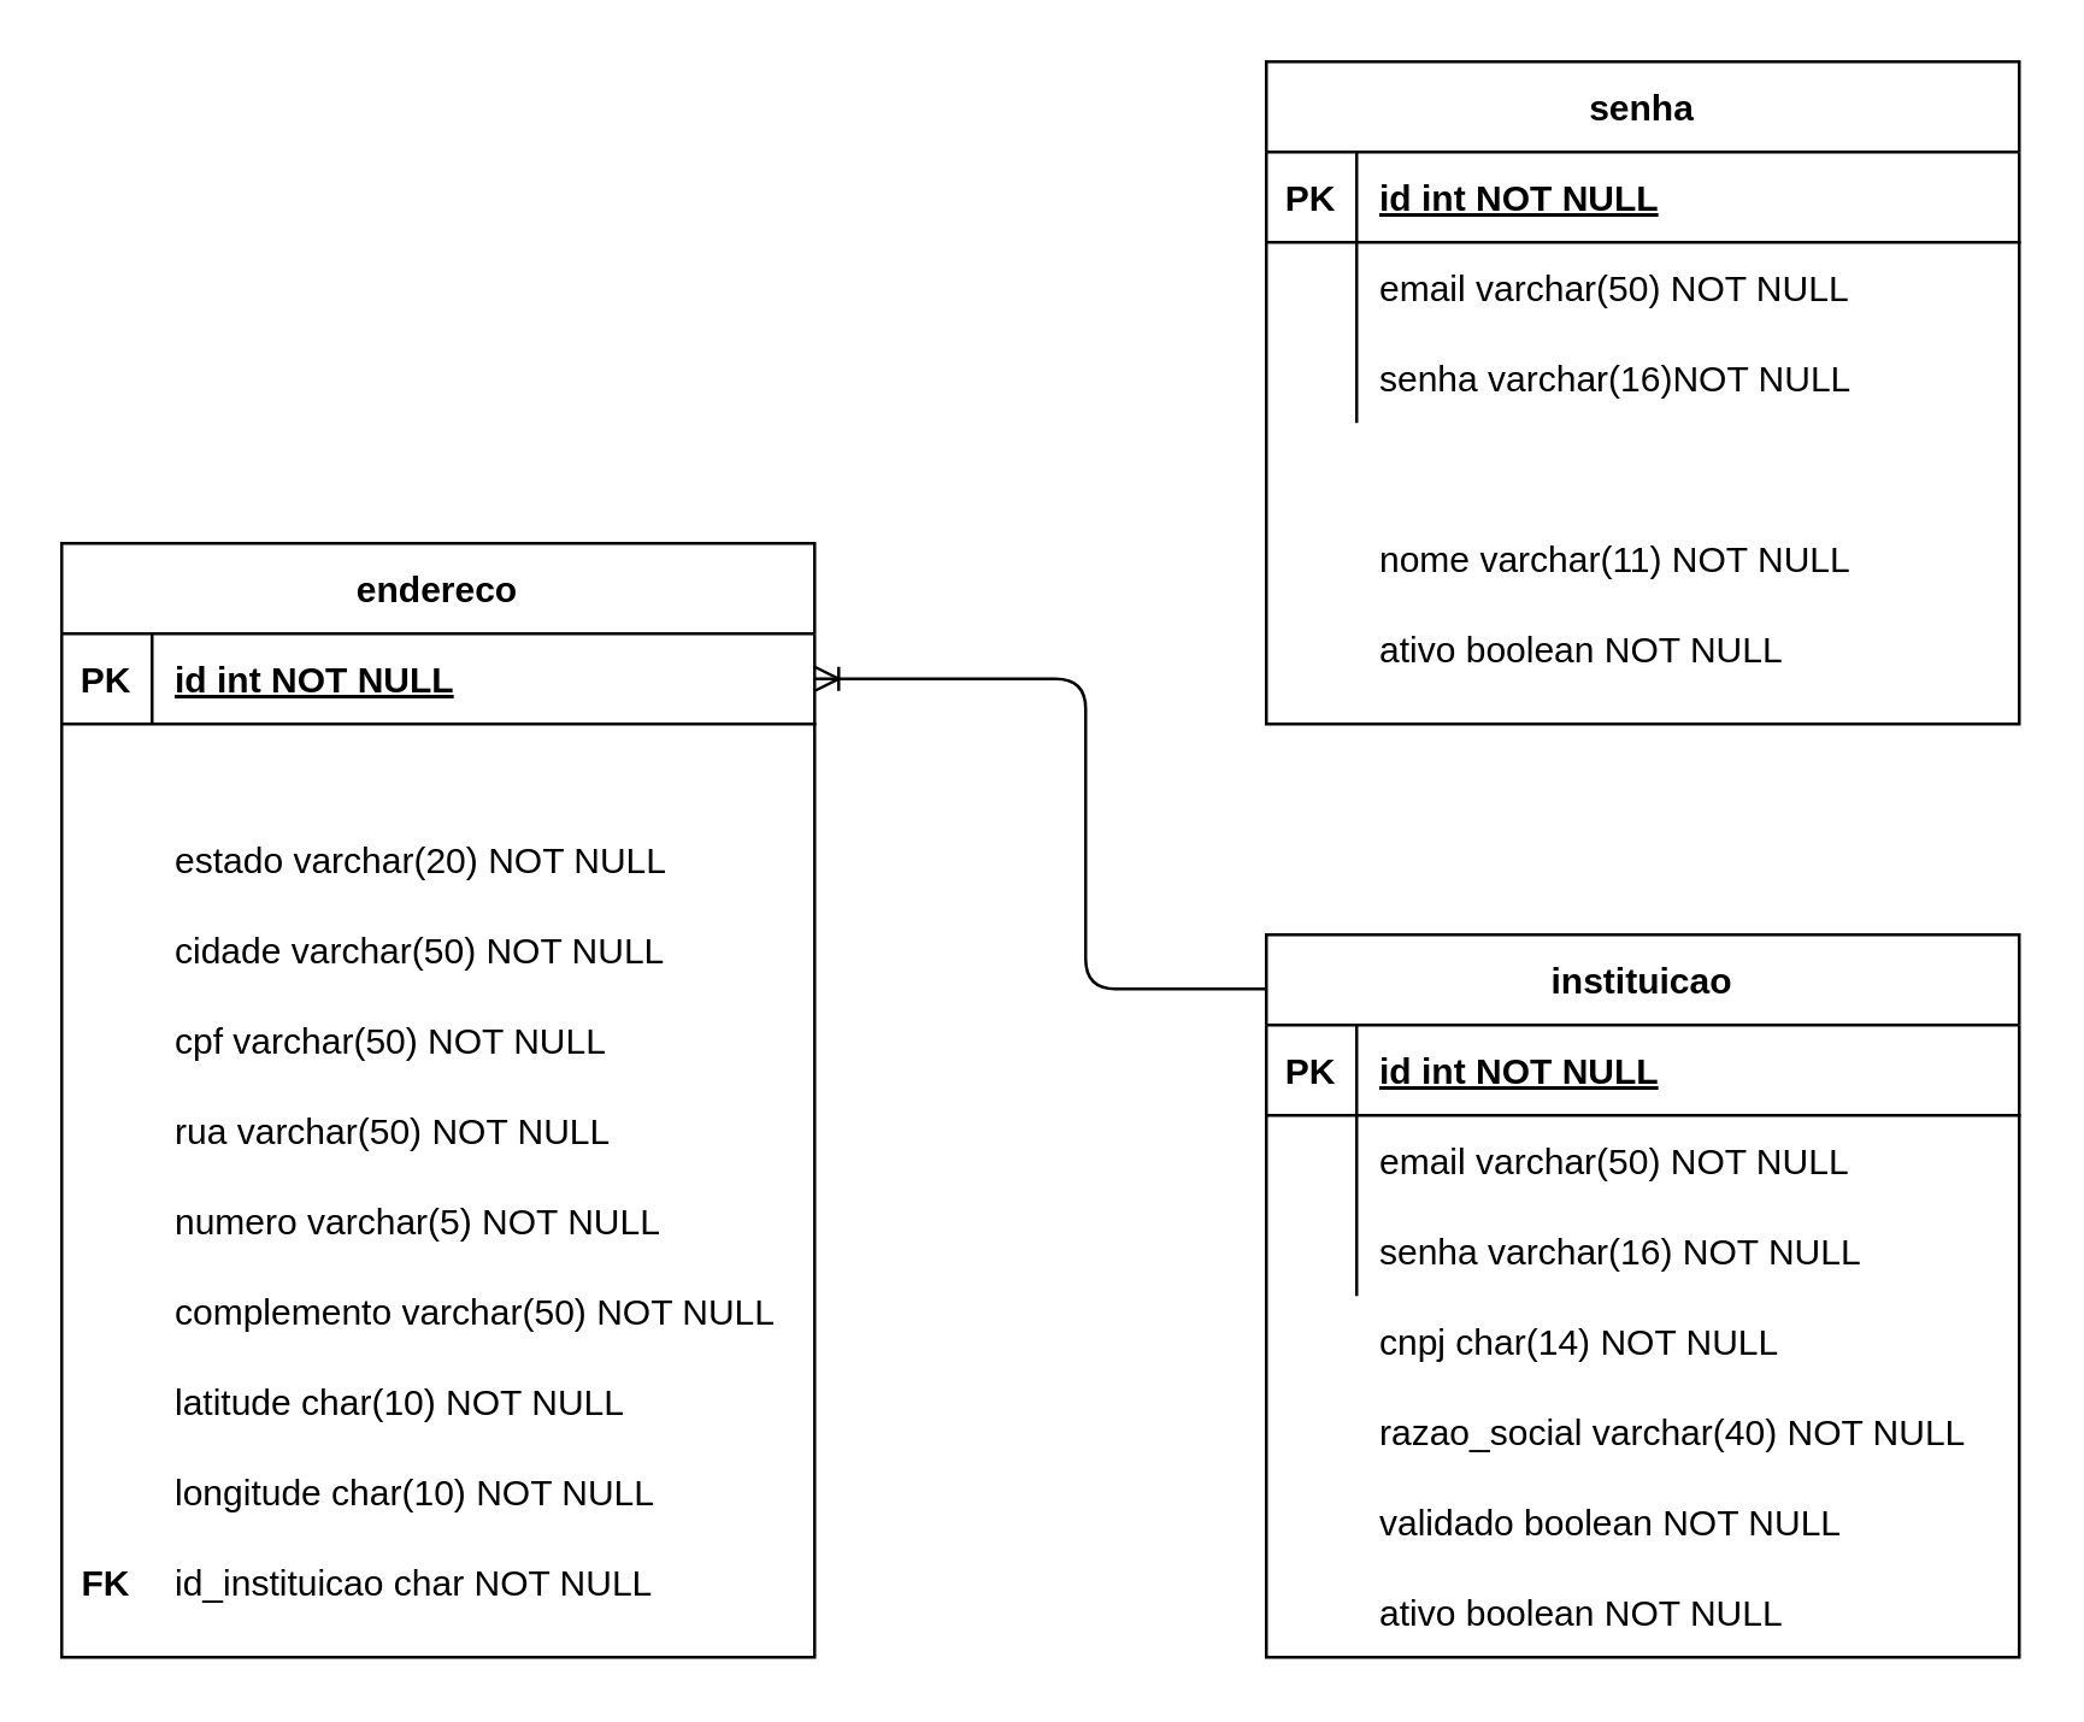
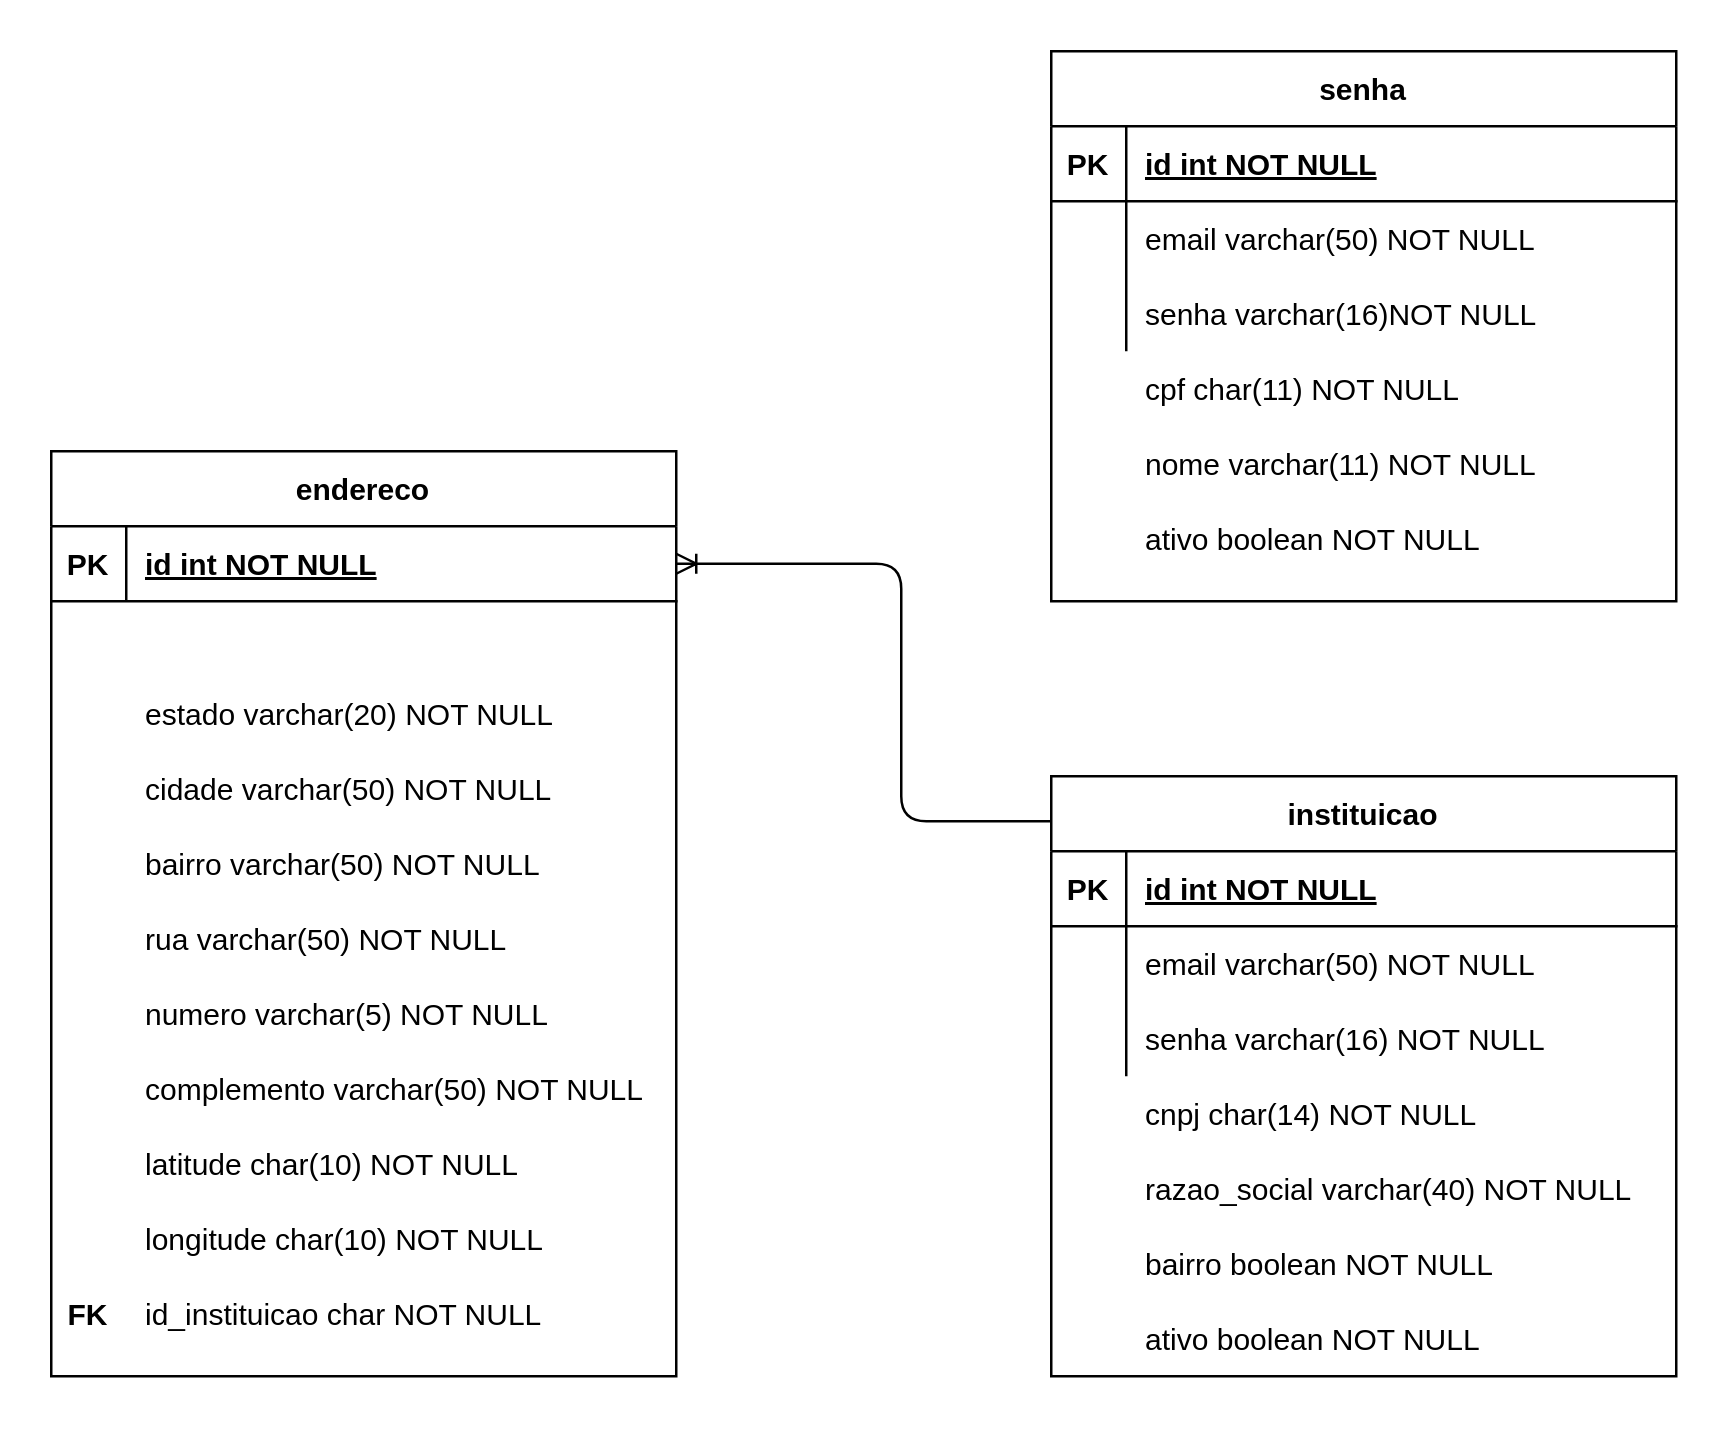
  <mxCell id="0" />
  <mxCell id="1" parent="0" />
  <mxCell id="2" value="senha" style="shape=table;startSize=30;container=1;collapsible=1;childLayout=tableLayout;fixedRows=1;rowLines=0;fontStyle=1;align=center;resizeLast=1;" vertex="1" parent="1"><mxGeometry x="420" y="20" width="250" height="220" as="geometry" /></mxCell>
  <mxCell id="3" value="" style="shape=partialRectangle;collapsible=0;dropTarget=0;pointerEvents=0;fillColor=none;points=[[0,0.5],[1,0.5]];portConstraint=eastwest;top=0;left=0;right=0;bottom=1;" vertex="1" parent="2"><mxGeometry y="30" width="250" height="30" as="geometry" /></mxCell>
  <mxCell id="4" value="PK" style="shape=partialRectangle;overflow=hidden;connectable=0;fillColor=none;top=0;left=0;bottom=0;right=0;fontStyle=1;" vertex="1" parent="3"><mxGeometry width="30" height="30" as="geometry" /></mxCell>
  <mxCell id="5" value="id int NOT NULL " style="shape=partialRectangle;overflow=hidden;connectable=0;fillColor=none;top=0;left=0;bottom=0;right=0;align=left;spacingLeft=6;fontStyle=5;" vertex="1" parent="3"><mxGeometry x="30" width="220" height="30" as="geometry" /></mxCell>
  <mxCell id="6" value="" style="shape=partialRectangle;collapsible=0;dropTarget=0;pointerEvents=0;fillColor=none;points=[[0,0.5],[1,0.5]];portConstraint=eastwest;top=0;left=0;right=0;bottom=0;" vertex="1" parent="2"><mxGeometry y="60" width="250" height="30" as="geometry" /></mxCell>
  <mxCell id="7" value="" style="shape=partialRectangle;overflow=hidden;connectable=0;fillColor=none;top=0;left=0;bottom=0;right=0;" vertex="1" parent="6"><mxGeometry width="30" height="30" as="geometry" /></mxCell>
  <mxCell id="8" value="email varchar(50) NOT NULL" style="shape=partialRectangle;overflow=hidden;connectable=0;fillColor=none;top=0;left=0;bottom=0;right=0;align=left;spacingLeft=6;" vertex="1" parent="6"><mxGeometry x="30" width="220" height="30" as="geometry" /></mxCell>
  <mxCell id="9" value="" style="shape=partialRectangle;collapsible=0;dropTarget=0;pointerEvents=0;fillColor=none;points=[[0,0.5],[1,0.5]];portConstraint=eastwest;top=0;left=0;right=0;bottom=0;" vertex="1" parent="2"><mxGeometry y="90" width="250" height="30" as="geometry" /></mxCell>
  <mxCell id="10" value="" style="shape=partialRectangle;overflow=hidden;connectable=0;fillColor=none;top=0;left=0;bottom=0;right=0;" vertex="1" parent="9"><mxGeometry width="30" height="30" as="geometry" /></mxCell>
  <mxCell id="11" value="senha varchar(16)NOT NULL" style="shape=partialRectangle;overflow=hidden;connectable=0;fillColor=none;top=0;left=0;bottom=0;right=0;align=left;spacingLeft=6;" vertex="1" parent="9"><mxGeometry x="30" width="220" height="30" as="geometry" /></mxCell>
  <mxCell id="12" value="instituicao" style="shape=table;startSize=30;container=1;collapsible=1;childLayout=tableLayout;fixedRows=1;rowLines=0;fontStyle=1;align=center;resizeLast=1;" vertex="1" parent="1"><mxGeometry x="420" y="310" width="250" height="240" as="geometry"><mxRectangle x="435" y="400" width="90" height="30" as="alternateBounds" /></mxGeometry></mxCell>
  <mxCell id="13" value="" style="shape=partialRectangle;collapsible=0;dropTarget=0;pointerEvents=0;fillColor=none;points=[[0,0.5],[1,0.5]];portConstraint=eastwest;top=0;left=0;right=0;bottom=1;" vertex="1" parent="12"><mxGeometry y="30" width="250" height="30" as="geometry" /></mxCell>
  <mxCell id="14" value="PK" style="shape=partialRectangle;overflow=hidden;connectable=0;fillColor=none;top=0;left=0;bottom=0;right=0;fontStyle=1;" vertex="1" parent="13"><mxGeometry width="30" height="30" as="geometry" /></mxCell>
  <mxCell id="15" value="id int NOT NULL " style="shape=partialRectangle;overflow=hidden;connectable=0;fillColor=none;top=0;left=0;bottom=0;right=0;align=left;spacingLeft=6;fontStyle=5;" vertex="1" parent="13"><mxGeometry x="30" width="220" height="30" as="geometry" /></mxCell>
  <mxCell id="16" value="" style="shape=partialRectangle;collapsible=0;dropTarget=0;pointerEvents=0;fillColor=none;points=[[0,0.5],[1,0.5]];portConstraint=eastwest;top=0;left=0;right=0;bottom=0;" vertex="1" parent="12"><mxGeometry y="60" width="250" height="30" as="geometry" /></mxCell>
  <mxCell id="17" value="" style="shape=partialRectangle;overflow=hidden;connectable=0;fillColor=none;top=0;left=0;bottom=0;right=0;" vertex="1" parent="16"><mxGeometry width="30" height="30" as="geometry" /></mxCell>
  <mxCell id="18" value="email varchar(50) NOT NULL" style="shape=partialRectangle;overflow=hidden;connectable=0;fillColor=none;top=0;left=0;bottom=0;right=0;align=left;spacingLeft=6;" vertex="1" parent="16"><mxGeometry x="30" width="220" height="30" as="geometry" /></mxCell>
  <mxCell id="19" value="" style="shape=partialRectangle;collapsible=0;dropTarget=0;pointerEvents=0;fillColor=none;points=[[0,0.5],[1,0.5]];portConstraint=eastwest;top=0;left=0;right=0;bottom=0;" vertex="1" parent="12"><mxGeometry y="90" width="250" height="30" as="geometry" /></mxCell>
  <mxCell id="20" value="" style="shape=partialRectangle;overflow=hidden;connectable=0;fillColor=none;top=0;left=0;bottom=0;right=0;" vertex="1" parent="19"><mxGeometry width="30" height="30" as="geometry" /></mxCell>
  <mxCell id="21" value="senha varchar(16) NOT NULL" style="shape=partialRectangle;overflow=hidden;connectable=0;fillColor=none;top=0;left=0;bottom=0;right=0;align=left;spacingLeft=6;" vertex="1" parent="19"><mxGeometry x="30" width="220" height="30" as="geometry" /></mxCell>
  <mxCell id="22" value="endereco" style="shape=table;startSize=30;container=1;collapsible=1;childLayout=tableLayout;fixedRows=1;rowLines=0;fontStyle=1;align=center;resizeLast=1;" vertex="1" parent="1"><mxGeometry x="20" y="180" width="250" height="370" as="geometry" /></mxCell>
  <mxCell id="23" value="" style="shape=partialRectangle;collapsible=0;dropTarget=0;pointerEvents=0;fillColor=none;points=[[0,0.5],[1,0.5]];portConstraint=eastwest;top=0;left=0;right=0;bottom=1;" vertex="1" parent="22"><mxGeometry y="30" width="250" height="30" as="geometry" /></mxCell>
  <mxCell id="24" value="PK" style="shape=partialRectangle;overflow=hidden;connectable=0;fillColor=none;top=0;left=0;bottom=0;right=0;fontStyle=1;" vertex="1" parent="23"><mxGeometry width="30" height="30" as="geometry" /></mxCell>
  <mxCell id="25" value="id int NOT NULL " style="shape=partialRectangle;overflow=hidden;connectable=0;fillColor=none;top=0;left=0;bottom=0;right=0;align=left;spacingLeft=6;fontStyle=5;" vertex="1" parent="23"><mxGeometry x="30" width="220" height="30" as="geometry" /></mxCell>
  <mxCell id="26" value="" style="shape=partialRectangle;collapsible=0;dropTarget=0;pointerEvents=0;fillColor=none;points=[[0,0.5],[1,0.5]];portConstraint=eastwest;top=0;left=0;right=0;bottom=0;" vertex="1" parent="22"><mxGeometry y="60" width="250" height="30" as="geometry" /></mxCell>
  <mxCell id="27" value="" style="shape=partialRectangle;overflow=hidden;connectable=0;fillColor=none;top=0;left=0;bottom=0;right=0;" vertex="1" parent="26"><mxGeometry width="30" height="30" as="geometry" /></mxCell>
+ <mxCell id="28" value="cpf char(11) NOT NULL" style="shape=partialRectangle;overflow=hidden;connectable=0;fillColor=none;top=0;left=0;bottom=0;right=0;align=left;spacingLeft=6;" vertex="1" parent="1"><mxGeometry x="450" y="140" width="220" height="30" as="geometry" /></mxCell>
  <mxCell id="29" value="nome varchar(11) NOT NULL" style="shape=partialRectangle;overflow=hidden;connectable=0;fillColor=none;top=0;left=0;bottom=0;right=0;align=left;spacingLeft=6;" vertex="1" parent="1"><mxGeometry x="450" y="170" width="220" height="30" as="geometry" /></mxCell>
  <mxCell id="30" value="ativo boolean NOT NULL" style="shape=partialRectangle;overflow=hidden;connectable=0;fillColor=none;top=0;left=0;bottom=0;right=0;align=left;spacingLeft=6;" vertex="1" parent="1"><mxGeometry x="450" y="200" width="220" height="30" as="geometry" /></mxCell>
  <mxCell id="31" value="cnpj char(14) NOT NULL" style="shape=partialRectangle;overflow=hidden;connectable=0;fillColor=none;top=0;left=0;bottom=0;right=0;align=left;spacingLeft=6;" vertex="1" parent="1"><mxGeometry x="450" y="430" width="220" height="30" as="geometry" /></mxCell>
  <mxCell id="32" value="razao_social varchar(40) NOT NULL" style="shape=partialRectangle;overflow=hidden;connectable=0;fillColor=none;top=0;left=0;bottom=0;right=0;align=left;spacingLeft=6;" vertex="1" parent="1"><mxGeometry x="450" y="460" width="220" height="30" as="geometry" /></mxCell>
- <mxCell id="33" value="validado boolean NOT NULL" style="shape=partialRectangle;overflow=hidden;connectable=0;fillColor=none;top=0;left=0;bottom=0;right=0;align=left;spacingLeft=6;" vertex="1" parent="1"><mxGeometry x="450" y="490" width="220" height="30" as="geometry" /></mxCell>
+ <mxCell id="33" value="bairro boolean NOT NULL" style="shape=partialRectangle;overflow=hidden;connectable=0;fillColor=none;top=0;left=0;bottom=0;right=0;align=left;spacingLeft=6;" vertex="1" parent="1"><mxGeometry x="450" y="490" width="220" height="30" as="geometry" /></mxCell>
  <mxCell id="34" value="ativo boolean NOT NULL" style="shape=partialRectangle;overflow=hidden;connectable=0;fillColor=none;top=0;left=0;bottom=0;right=0;align=left;spacingLeft=6;" vertex="1" parent="1"><mxGeometry x="450" y="520" width="220" height="30" as="geometry" /></mxCell>
  <mxCell id="35" value="estado varchar(20) NOT NULL" style="shape=partialRectangle;overflow=hidden;connectable=0;fillColor=none;top=0;left=0;bottom=0;right=0;align=left;spacingLeft=6;" vertex="1" parent="1"><mxGeometry x="50" y="270" width="220" height="30" as="geometry" /></mxCell>
  <mxCell id="36" value="cidade varchar(50) NOT NULL" style="shape=partialRectangle;overflow=hidden;connectable=0;fillColor=none;top=0;left=0;bottom=0;right=0;align=left;spacingLeft=6;" vertex="1" parent="1"><mxGeometry x="50" y="300" width="220" height="30" as="geometry" /></mxCell>
- <mxCell id="37" value="cpf varchar(50) NOT NULL" style="shape=partialRectangle;overflow=hidden;connectable=0;fillColor=none;top=0;left=0;bottom=0;right=0;align=left;spacingLeft=6;" vertex="1" parent="1"><mxGeometry x="50" y="330" width="220" height="30" as="geometry" /></mxCell>
+ <mxCell id="37" value="bairro varchar(50) NOT NULL" style="shape=partialRectangle;overflow=hidden;connectable=0;fillColor=none;top=0;left=0;bottom=0;right=0;align=left;spacingLeft=6;" vertex="1" parent="1"><mxGeometry x="50" y="330" width="220" height="30" as="geometry" /></mxCell>
  <mxCell id="38" value="rua varchar(50) NOT NULL" style="shape=partialRectangle;overflow=hidden;connectable=0;fillColor=none;top=0;left=0;bottom=0;right=0;align=left;spacingLeft=6;" vertex="1" parent="1"><mxGeometry x="50" y="360" width="220" height="30" as="geometry" /></mxCell>
  <mxCell id="39" value="numero varchar(5) NOT NULL" style="shape=partialRectangle;overflow=hidden;connectable=0;fillColor=none;top=0;left=0;bottom=0;right=0;align=left;spacingLeft=6;" vertex="1" parent="1"><mxGeometry x="50" y="390" width="220" height="30" as="geometry" /></mxCell>
  <mxCell id="40" value="complemento varchar(50) NOT NULL" style="shape=partialRectangle;overflow=hidden;connectable=0;fillColor=none;top=0;left=0;bottom=0;right=0;align=left;spacingLeft=6;" vertex="1" parent="1"><mxGeometry x="50" y="420" width="220" height="30" as="geometry" /></mxCell>
  <mxCell id="41" value="id_instituicao char NOT NULL" style="shape=partialRectangle;overflow=hidden;connectable=0;fillColor=none;top=0;left=0;bottom=0;right=0;align=left;spacingLeft=6;" vertex="1" parent="1"><mxGeometry x="50" y="510" width="220" height="30" as="geometry" /></mxCell>
  <mxCell id="42" value="FK" style="shape=partialRectangle;overflow=hidden;connectable=0;fillColor=none;top=0;left=0;bottom=0;right=0;fontStyle=1;" vertex="1" parent="1"><mxGeometry x="20" y="510" width="30" height="30" as="geometry" /></mxCell>
  <mxCell id="43" value="" style="fontSize=12;html=1;endArrow=ERoneToMany;elbow=vertical;entryX=1;entryY=0.5;entryDx=0;entryDy=0;edgeStyle=orthogonalEdgeStyle;" edge="1" parent="1" source="12" target="23"><mxGeometry width="100" height="100" relative="1" as="geometry"><mxPoint x="276.3" y="320" as="sourcePoint" /><mxPoint x="376.3" y="220" as="targetPoint" /><Array as="points"><mxPoint x="360" y="328" /><mxPoint x="360" y="225" /></Array></mxGeometry></mxCell>
  <mxCell id="44" value="latitude char(10) NOT NULL" style="shape=partialRectangle;overflow=hidden;connectable=0;fillColor=none;top=0;left=0;bottom=0;right=0;align=left;spacingLeft=6;" vertex="1" parent="1"><mxGeometry x="50" y="450" width="220" height="30" as="geometry" /></mxCell>
  <mxCell id="45" value="longitude char(10) NOT NULL" style="shape=partialRectangle;overflow=hidden;connectable=0;fillColor=none;top=0;left=0;bottom=0;right=0;align=left;spacingLeft=6;" vertex="1" parent="1"><mxGeometry x="50" y="480" width="220" height="30" as="geometry" /></mxCell>
